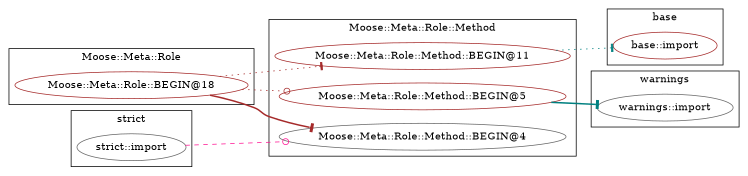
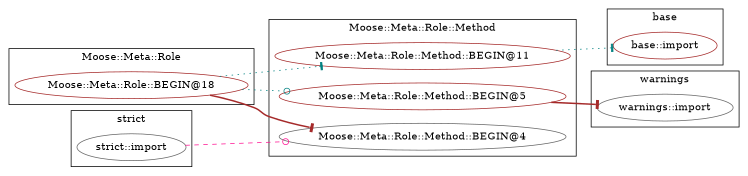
  digraph {
    rankdir=LR
    node [color=brown]
    edge [arrowhead=tee color=teal style=dotted]
    "Moose::Meta::Role::BEGIN@18"
    "warnings::import" [color=gray40]
    "base::import"
    "strict::import" [color=gray40]
    "Moose::Meta::Role::Method::BEGIN@11"
    "Moose::Meta::Role::Method::BEGIN@4" [color=gray40]
    "Moose::Meta::Role::Method::BEGIN@5"
    subgraph cluster_1 {
      label="Moose::Meta::Role"
      "Moose::Meta::Role::BEGIN@18"
    }
    subgraph cluster_2 {
      label=warnings
      "warnings::import"
    }
    subgraph cluster_3 {
      label=base
      "base::import"
    }
    subgraph cluster_4 {
      label="strict"
      "strict::import"
    }
    subgraph cluster_5 {
      label="Moose::Meta::Role::Method"
      "Moose::Meta::Role::Method::BEGIN@11"
      "Moose::Meta::Role::Method::BEGIN@4"
      "Moose::Meta::Role::Method::BEGIN@5"
    }
-   "Moose::Meta::Role::BEGIN@18" -> "Moose::Meta::Role::Method::BEGIN@11" [color=brown]
+   "Moose::Meta::Role::BEGIN@18" -> "Moose::Meta::Role::Method::BEGIN@11"
    "Moose::Meta::Role::BEGIN@18" -> "Moose::Meta::Role::Method::BEGIN@4" [color=brown style=bold]
-   "Moose::Meta::Role::BEGIN@18" -> "Moose::Meta::Role::Method::BEGIN@5" [arrowhead=odot color=brown]
+   "Moose::Meta::Role::BEGIN@18" -> "Moose::Meta::Role::Method::BEGIN@5" [arrowhead=odot]
    "strict::import" -> "Moose::Meta::Role::Method::BEGIN@4" [arrowhead=odot color=deeppink style=dashed]
    "Moose::Meta::Role::Method::BEGIN@11" -> "base::import"
-   "Moose::Meta::Role::Method::BEGIN@5" -> "warnings::import" [style=bold]
+   "Moose::Meta::Role::Method::BEGIN@5" -> "warnings::import" [color=brown style=bold]
  }
